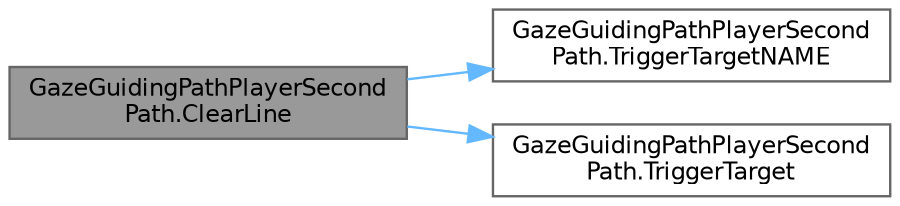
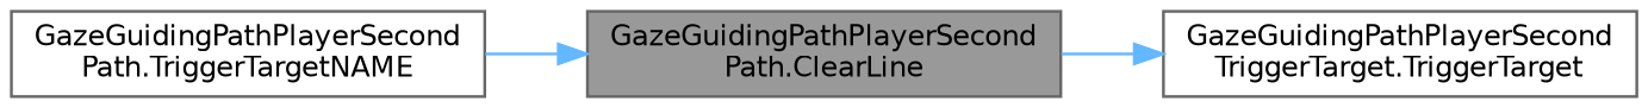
  digraph {
    rankdir=RL
    node [color=grey40 fillcolor=white fontname=Helvetica fontsize=10 shape=box style=filled]
    edge [color=steelblue1 dir=back fontname=Helvetica fontsize=10 labelfontname=Helvetica labelfontsize=10 style=solid]
    n1 [color=gray40 fillcolor=grey60 fontcolor=black height=0.2 label="GazeGuidingPathPlayerSecond\lPath.ClearLine" width=0.4]
    n2 [height=0.2 label="GazeGuidingPathPlayerSecond\lPath.TriggerTargetNAME" width=0.4]
-   n3 [height=0.2 label="GazeGuidingPathPlayerSecond\lPath.TriggerTarget" width=0.4]
-   n2 -> n1
+   n3 [height=0.2 label="GazeGuidingPathPlayerSecond\lTriggerTarget.TriggerTarget" width=0.4]
+   n1 -> n2
    n3 -> n1
  }
